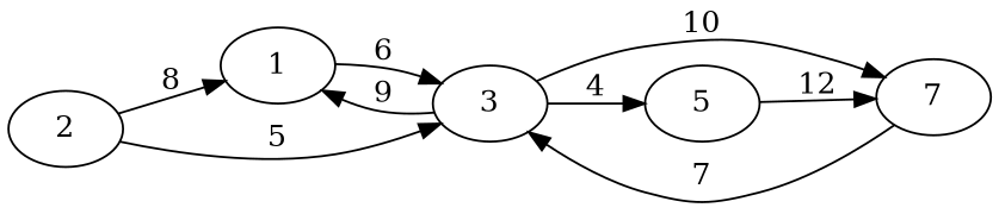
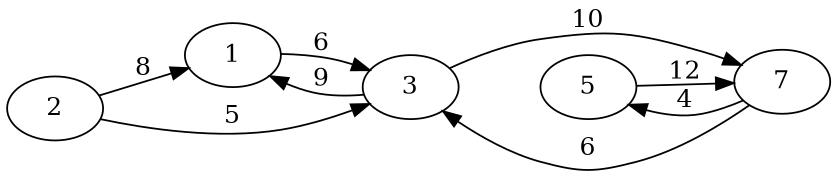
  digraph {
    rankdir=LR
    1
    3
    2
    n4 [label=7]
    5
    1 -> 3 [label=6]
    3 -> 1 [label=9]
    3 -> n4 [label=10]
    2 -> 1 [label=8]
    2 -> 3 [label=5]
-   n4 -> 3 [label=7]
-   3 -> 5 [label=4]
+   n4 -> 3 [label=6]
+   n4 -> 5 [label=4]
    5 -> n4 [label=12]
  }
